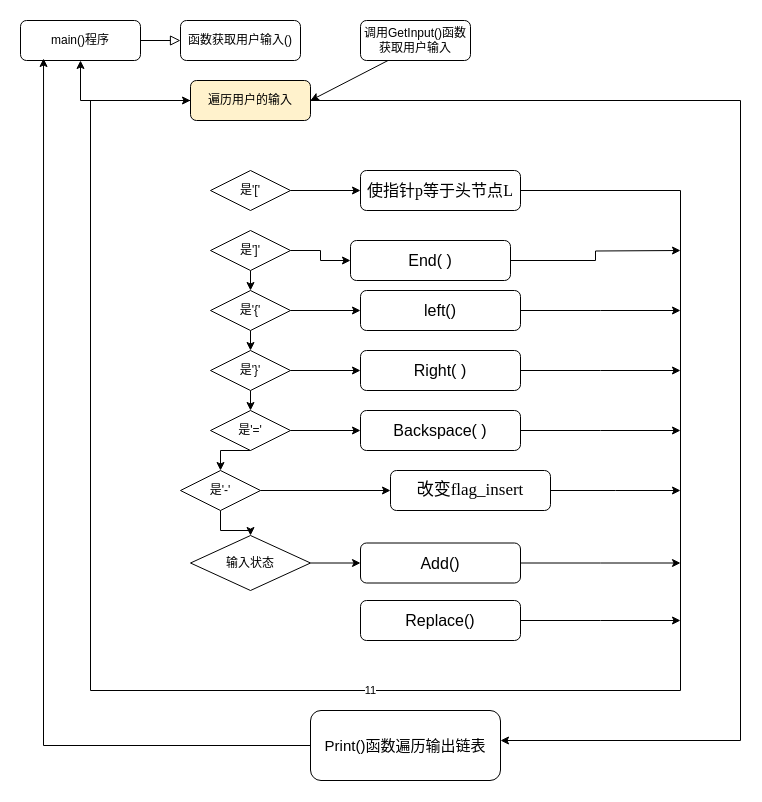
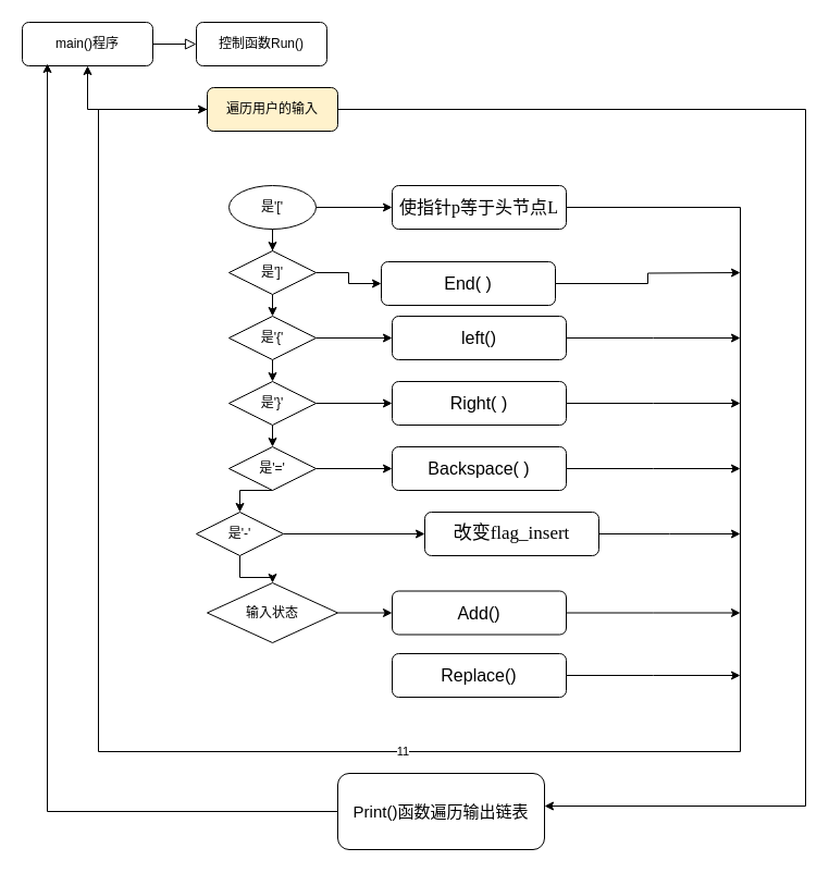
  <mxCell id="0" />
  <mxCell id="1" parent="0" />
  <mxCell id="2" value="" style="rounded=0;html=1;jettySize=auto;orthogonalLoop=1;fontSize=11;endArrow=block;endFill=0;endSize=8;strokeWidth=1;shadow=0;labelBackgroundColor=none;edgeStyle=orthogonalEdgeStyle;" parent="1" source="3" target="4" edge="1"><mxGeometry relative="1" as="geometry"><mxPoint x="210" y="140" as="targetPoint" /></mxGeometry></mxCell>
  <mxCell id="3" value="main()程序" style="rounded=1;whiteSpace=wrap;html=1;fontSize=12;glass=0;strokeWidth=1;shadow=0;" parent="1" vertex="1"><mxGeometry x="20" y="20" width="120" height="40" as="geometry" /></mxCell>
- <mxCell id="4" value="函数获取用户输入()" style="rounded=1;whiteSpace=wrap;html=1;fontSize=12;glass=0;strokeWidth=1;shadow=0;" parent="1" vertex="1"><mxGeometry x="180" y="20" width="120" height="40" as="geometry" /></mxCell>
- <mxCell id="5" value="调用GetInput()函数获取用户输入" style="rounded=1;whiteSpace=wrap;html=1;" vertex="1" parent="1"><mxGeometry x="360" y="20" width="110" height="40" as="geometry" /></mxCell>
+ <mxCell id="4" value="控制函数Run()" style="rounded=1;whiteSpace=wrap;html=1;fontSize=12;glass=0;strokeWidth=1;shadow=0;" parent="1" vertex="1"><mxGeometry x="180" y="20" width="120" height="40" as="geometry" /></mxCell>
  <mxCell id="6" style="edgeStyle=orthogonalEdgeStyle;rounded=0;orthogonalLoop=1;jettySize=auto;html=1;" edge="1" parent="1" source="8" target="3"><mxGeometry relative="1" as="geometry"><mxPoint x="250" y="160" as="targetPoint" /></mxGeometry></mxCell>
  <mxCell id="7" value="" style="edgeStyle=orthogonalEdgeStyle;rounded=0;orthogonalLoop=1;jettySize=auto;html=1;" edge="1" parent="1" source="8" target="48"><mxGeometry relative="1" as="geometry"><Array as="points"><mxPoint x="740" y="100" /><mxPoint x="740" y="740" /></Array></mxGeometry></mxCell>
  <mxCell id="8" value="遍历用户的输入" style="rounded=1;whiteSpace=wrap;html=1;fillColor=#fff2cc;" vertex="1" parent="1"><mxGeometry x="190" y="80" width="120" height="40" as="geometry" /></mxCell>
- <mxCell id="9" value="" style="endArrow=classic;html=1;rounded=0;entryX=1;entryY=0.5;entryDx=0;entryDy=0;exitX=0.25;exitY=1;exitDx=0;exitDy=0;" edge="1" parent="1" source="5" target="8"><mxGeometry width="50" height="50" relative="1" as="geometry"><mxPoint x="380" y="380" as="sourcePoint" /><mxPoint x="430" y="330" as="targetPoint" /></mxGeometry></mxCell>
  <mxCell id="10" style="edgeStyle=orthogonalEdgeStyle;rounded=0;orthogonalLoop=1;jettySize=auto;html=1;exitX=0.5;exitY=1;exitDx=0;exitDy=0;entryX=0.5;entryY=0;entryDx=0;entryDy=0;" edge="1" parent="1" source="12" target="17"><mxGeometry relative="1" as="geometry" /></mxCell>
  <mxCell id="11" style="edgeStyle=orthogonalEdgeStyle;rounded=0;orthogonalLoop=1;jettySize=auto;html=1;exitX=1;exitY=0.5;exitDx=0;exitDy=0;entryX=0;entryY=0.5;entryDx=0;entryDy=0;" edge="1" parent="1" source="12" target="33"><mxGeometry relative="1" as="geometry" /></mxCell>
  <mxCell id="12" value="是']'" style="rhombus;whiteSpace=wrap;html=1;" vertex="1" parent="1"><mxGeometry x="210" y="230" width="80" height="40" as="geometry" /></mxCell>
  <mxCell id="13" style="edgeStyle=orthogonalEdgeStyle;rounded=0;orthogonalLoop=1;jettySize=auto;html=1;exitX=0.5;exitY=1;exitDx=0;exitDy=0;" edge="1" parent="1" source="12" target="12"><mxGeometry relative="1" as="geometry" /></mxCell>
  <mxCell id="14" style="edgeStyle=orthogonalEdgeStyle;rounded=0;orthogonalLoop=1;jettySize=auto;html=1;exitX=0.5;exitY=1;exitDx=0;exitDy=0;" edge="1" parent="1" source="12" target="12"><mxGeometry relative="1" as="geometry" /></mxCell>
  <mxCell id="15" style="edgeStyle=orthogonalEdgeStyle;rounded=0;orthogonalLoop=1;jettySize=auto;html=1;exitX=0.5;exitY=1;exitDx=0;exitDy=0;entryX=0.5;entryY=0;entryDx=0;entryDy=0;" edge="1" parent="1" source="17" target="20"><mxGeometry relative="1" as="geometry" /></mxCell>
  <mxCell id="16" style="edgeStyle=orthogonalEdgeStyle;rounded=0;orthogonalLoop=1;jettySize=auto;html=1;entryX=0;entryY=0.5;entryDx=0;entryDy=0;" edge="1" parent="1" source="17" target="35"><mxGeometry relative="1" as="geometry" /></mxCell>
  <mxCell id="17" value="是'{'" style="rhombus;whiteSpace=wrap;html=1;" vertex="1" parent="1"><mxGeometry x="210" y="290" width="80" height="40" as="geometry" /></mxCell>
  <mxCell id="18" style="edgeStyle=orthogonalEdgeStyle;rounded=0;orthogonalLoop=1;jettySize=auto;html=1;exitX=0.5;exitY=1;exitDx=0;exitDy=0;entryX=0.5;entryY=0;entryDx=0;entryDy=0;" edge="1" parent="1" source="20" target="23"><mxGeometry relative="1" as="geometry" /></mxCell>
  <mxCell id="19" style="edgeStyle=orthogonalEdgeStyle;rounded=0;orthogonalLoop=1;jettySize=auto;html=1;entryX=0;entryY=0.5;entryDx=0;entryDy=0;" edge="1" parent="1" source="20" target="37"><mxGeometry relative="1" as="geometry" /></mxCell>
  <mxCell id="20" value="是'}'" style="rhombus;whiteSpace=wrap;html=1;" vertex="1" parent="1"><mxGeometry x="210" y="350" width="80" height="40" as="geometry" /></mxCell>
  <mxCell id="21" style="edgeStyle=orthogonalEdgeStyle;rounded=0;orthogonalLoop=1;jettySize=auto;html=1;exitX=0.5;exitY=1;exitDx=0;exitDy=0;entryX=0.5;entryY=0;entryDx=0;entryDy=0;" edge="1" parent="1" source="23" target="26"><mxGeometry relative="1" as="geometry" /></mxCell>
  <mxCell id="22" style="edgeStyle=orthogonalEdgeStyle;rounded=0;orthogonalLoop=1;jettySize=auto;html=1;" edge="1" parent="1" source="23" target="39"><mxGeometry relative="1" as="geometry" /></mxCell>
  <mxCell id="23" value="是'='" style="rhombus;whiteSpace=wrap;html=1;" vertex="1" parent="1"><mxGeometry x="210" y="410" width="80" height="40" as="geometry" /></mxCell>
  <mxCell id="24" value="" style="edgeStyle=orthogonalEdgeStyle;rounded=0;orthogonalLoop=1;jettySize=auto;html=1;" edge="1" parent="1" source="26" target="43"><mxGeometry relative="1" as="geometry" /></mxCell>
  <mxCell id="25" style="edgeStyle=orthogonalEdgeStyle;rounded=0;orthogonalLoop=1;jettySize=auto;html=1;" edge="1" parent="1" source="26" target="41"><mxGeometry relative="1" as="geometry" /></mxCell>
  <mxCell id="26" value="是'-'" style="rhombus;whiteSpace=wrap;html=1;" vertex="1" parent="1"><mxGeometry x="180" y="470" width="80" height="40" as="geometry" /></mxCell>
+ <mxCell id="27" style="edgeStyle=orthogonalEdgeStyle;rounded=0;orthogonalLoop=1;jettySize=auto;html=1;" edge="1" parent="1" source="29" target="12"><mxGeometry relative="1" as="geometry" /></mxCell>
  <mxCell id="28" style="edgeStyle=orthogonalEdgeStyle;rounded=0;orthogonalLoop=1;jettySize=auto;html=1;exitX=1;exitY=0.5;exitDx=0;exitDy=0;entryX=0;entryY=0.5;entryDx=0;entryDy=0;" edge="1" parent="1" source="29" target="31"><mxGeometry relative="1" as="geometry" /></mxCell>
- <mxCell id="29" value="是'['" style="rhombus;whiteSpace=wrap;html=1;" vertex="1" parent="1"><mxGeometry x="210" y="170" width="80" height="40" as="geometry" /></mxCell>
+ <mxCell id="29" value="是'['" style="ellipse;whiteSpace=wrap;html=1;" vertex="1" parent="1"><mxGeometry x="210" y="170" width="80" height="40" as="geometry" /></mxCell>
  <mxCell id="30" value="11" style="edgeStyle=orthogonalEdgeStyle;rounded=0;orthogonalLoop=1;jettySize=auto;html=1;exitX=1;exitY=0.5;exitDx=0;exitDy=0;entryX=0;entryY=0.5;entryDx=0;entryDy=0;" edge="1" parent="1" source="31" target="8"><mxGeometry relative="1" as="geometry"><Array as="points"><mxPoint x="680" y="190" /><mxPoint x="680" y="690" /><mxPoint x="90" y="690" /><mxPoint x="90" y="100" /></Array></mxGeometry></mxCell>
  <mxCell id="31" value="&lt;span style=&quot;font-size:12.0pt;font-family:华文宋体;&lt;br/&gt;mso-bidi-font-family:宋体;mso-font-kerning:0pt;mso-ansi-language:EN-US;&lt;br/&gt;mso-fareast-language:ZH-CN;mso-bidi-language:AR-SA&quot;&gt;使指针&lt;span lang=&quot;EN-US&quot;&gt;p&lt;/span&gt;等于头节点&lt;span lang=&quot;EN-US&quot;&gt;L&lt;/span&gt;&lt;/span&gt;" style="rounded=1;whiteSpace=wrap;html=1;" vertex="1" parent="1"><mxGeometry x="360" y="170" width="160" height="40" as="geometry" /></mxCell>
  <mxCell id="32" style="edgeStyle=orthogonalEdgeStyle;rounded=0;orthogonalLoop=1;jettySize=auto;html=1;" edge="1" parent="1" source="33"><mxGeometry relative="1" as="geometry"><mxPoint x="680" y="250" as="targetPoint" /></mxGeometry></mxCell>
  <mxCell id="33" value="&lt;span style=&quot;font-size:12.0pt;font-family:&lt;br/&gt;华文宋体;mso-bidi-font-family:宋体;mso-font-kerning:0pt;mso-ansi-language:EN-US;&lt;br/&gt;mso-fareast-language:ZH-CN;mso-bidi-language:AR-SA&quot; lang=&quot;EN-US&quot;&gt;End( )&lt;/span&gt;" style="rounded=1;whiteSpace=wrap;html=1;" vertex="1" parent="1"><mxGeometry x="350" y="240" width="160" height="40" as="geometry" /></mxCell>
  <mxCell id="34" style="edgeStyle=orthogonalEdgeStyle;rounded=0;orthogonalLoop=1;jettySize=auto;html=1;exitX=1;exitY=0.5;exitDx=0;exitDy=0;" edge="1" parent="1" source="35"><mxGeometry relative="1" as="geometry"><mxPoint x="680" y="310" as="targetPoint" /></mxGeometry></mxCell>
  <mxCell id="35" value="&lt;span style=&quot;font-size:12.0pt;font-family:&lt;br/&gt;华文宋体;mso-bidi-font-family:宋体;mso-font-kerning:0pt;mso-ansi-language:EN-US;&lt;br/&gt;mso-fareast-language:ZH-CN;mso-bidi-language:AR-SA&quot; lang=&quot;EN-US&quot;&gt;left()&lt;/span&gt;" style="rounded=1;whiteSpace=wrap;html=1;" vertex="1" parent="1"><mxGeometry x="360" y="290" width="160" height="40" as="geometry" /></mxCell>
  <mxCell id="36" style="edgeStyle=orthogonalEdgeStyle;rounded=0;orthogonalLoop=1;jettySize=auto;html=1;" edge="1" parent="1" source="37"><mxGeometry relative="1" as="geometry"><mxPoint x="680" y="370" as="targetPoint" /></mxGeometry></mxCell>
  <mxCell id="37" value="&lt;span style=&quot;font-size:12.0pt;font-family:&lt;br/&gt;华文宋体;mso-bidi-font-family:宋体;mso-font-kerning:0pt;mso-ansi-language:EN-US;&lt;br/&gt;mso-fareast-language:ZH-CN;mso-bidi-language:AR-SA&quot; lang=&quot;EN-US&quot;&gt;Right( )&lt;/span&gt;" style="rounded=1;whiteSpace=wrap;html=1;" vertex="1" parent="1"><mxGeometry x="360" y="350" width="160" height="40" as="geometry" /></mxCell>
  <mxCell id="38" style="edgeStyle=orthogonalEdgeStyle;rounded=0;orthogonalLoop=1;jettySize=auto;html=1;" edge="1" parent="1" source="39"><mxGeometry relative="1" as="geometry"><mxPoint x="680" y="430" as="targetPoint" /></mxGeometry></mxCell>
  <mxCell id="39" value="&lt;span style=&quot;font-size:12.0pt;font-family:&lt;br/&gt;华文宋体;mso-bidi-font-family:宋体;mso-font-kerning:0pt;mso-ansi-language:EN-US;&lt;br/&gt;mso-fareast-language:ZH-CN;mso-bidi-language:AR-SA&quot; lang=&quot;EN-US&quot;&gt;Backspace( )&lt;/span&gt;" style="rounded=1;whiteSpace=wrap;html=1;" vertex="1" parent="1"><mxGeometry x="360" y="410" width="160" height="40" as="geometry" /></mxCell>
  <mxCell id="40" style="edgeStyle=orthogonalEdgeStyle;rounded=0;orthogonalLoop=1;jettySize=auto;html=1;" edge="1" parent="1" source="41"><mxGeometry relative="1" as="geometry"><mxPoint x="680" y="490" as="targetPoint" /></mxGeometry></mxCell>
  <mxCell id="41" value="&lt;span style=&quot;font-size: 17px; font-family: 华文宋体;&quot;&gt;改变&lt;span lang=&quot;EN-US&quot;&gt;flag_insert&lt;/span&gt;&lt;/span&gt;" style="rounded=1;whiteSpace=wrap;html=1;" vertex="1" parent="1"><mxGeometry x="390" y="470" width="160" height="40" as="geometry" /></mxCell>
  <mxCell id="42" style="edgeStyle=orthogonalEdgeStyle;rounded=0;orthogonalLoop=1;jettySize=auto;html=1;entryX=0;entryY=0.5;entryDx=0;entryDy=0;" edge="1" parent="1" source="43" target="45"><mxGeometry relative="1" as="geometry" /></mxCell>
  <mxCell id="43" value="输入状态" style="rhombus;whiteSpace=wrap;html=1;" vertex="1" parent="1"><mxGeometry x="190" y="535" width="120" height="55" as="geometry" /></mxCell>
  <mxCell id="44" style="edgeStyle=orthogonalEdgeStyle;rounded=0;orthogonalLoop=1;jettySize=auto;html=1;" edge="1" parent="1" source="45"><mxGeometry relative="1" as="geometry"><mxPoint x="680" y="562.5" as="targetPoint" /></mxGeometry></mxCell>
  <mxCell id="45" value="&lt;span style=&quot;font-size:12.0pt;font-family:&lt;br/&gt;华文宋体;mso-bidi-font-family:宋体;mso-font-kerning:0pt;mso-ansi-language:EN-US;&lt;br/&gt;mso-fareast-language:ZH-CN;mso-bidi-language:AR-SA&quot; lang=&quot;EN-US&quot;&gt;Add()&lt;/span&gt;" style="rounded=1;whiteSpace=wrap;html=1;" vertex="1" parent="1"><mxGeometry x="360" y="542.5" width="160" height="40" as="geometry" /></mxCell>
  <mxCell id="46" style="edgeStyle=orthogonalEdgeStyle;rounded=0;orthogonalLoop=1;jettySize=auto;html=1;" edge="1" parent="1" source="47"><mxGeometry relative="1" as="geometry"><mxPoint x="680" y="620" as="targetPoint" /></mxGeometry></mxCell>
  <mxCell id="47" value="&lt;span style=&quot;font-size:12.0pt;font-family:&lt;br/&gt;华文宋体;mso-bidi-font-family:宋体;mso-font-kerning:0pt;mso-ansi-language:EN-US;&lt;br/&gt;mso-fareast-language:ZH-CN;mso-bidi-language:AR-SA&quot; lang=&quot;EN-US&quot;&gt;Replace()&lt;/span&gt;" style="rounded=1;whiteSpace=wrap;html=1;" vertex="1" parent="1"><mxGeometry x="360" y="600" width="160" height="40" as="geometry" /></mxCell>
  <mxCell id="48" value="&lt;font style=&quot;font-size: 15px;&quot;&gt;Print()函数遍历输出链表&lt;/font&gt;" style="whiteSpace=wrap;html=1;rounded=1;" vertex="1" parent="1"><mxGeometry x="310" y="710" width="190" height="70" as="geometry" /></mxCell>
  <mxCell id="49" style="edgeStyle=orthogonalEdgeStyle;rounded=0;orthogonalLoop=1;jettySize=auto;html=1;entryX=0.192;entryY=0.95;entryDx=0;entryDy=0;entryPerimeter=0;" edge="1" parent="1" source="48" target="3"><mxGeometry relative="1" as="geometry" /></mxCell>
